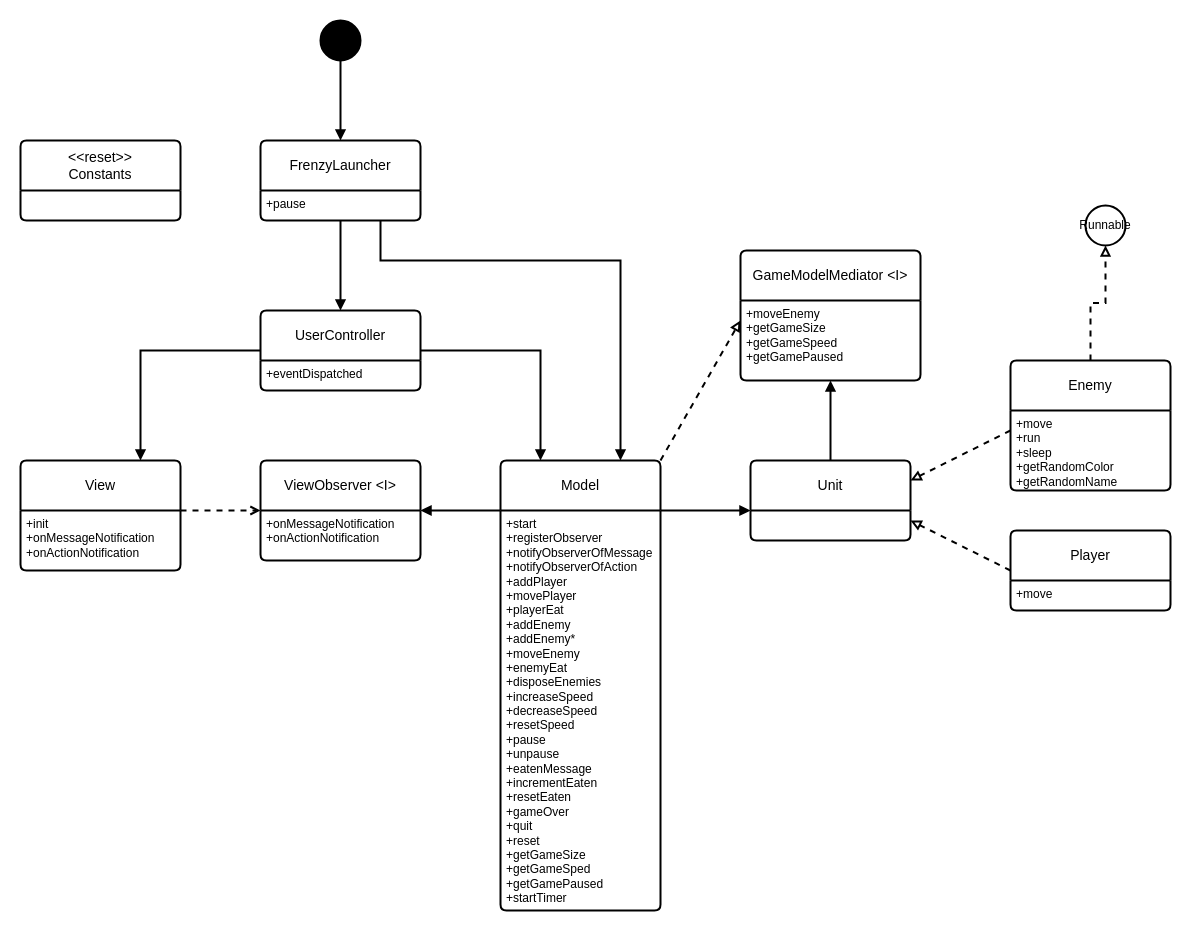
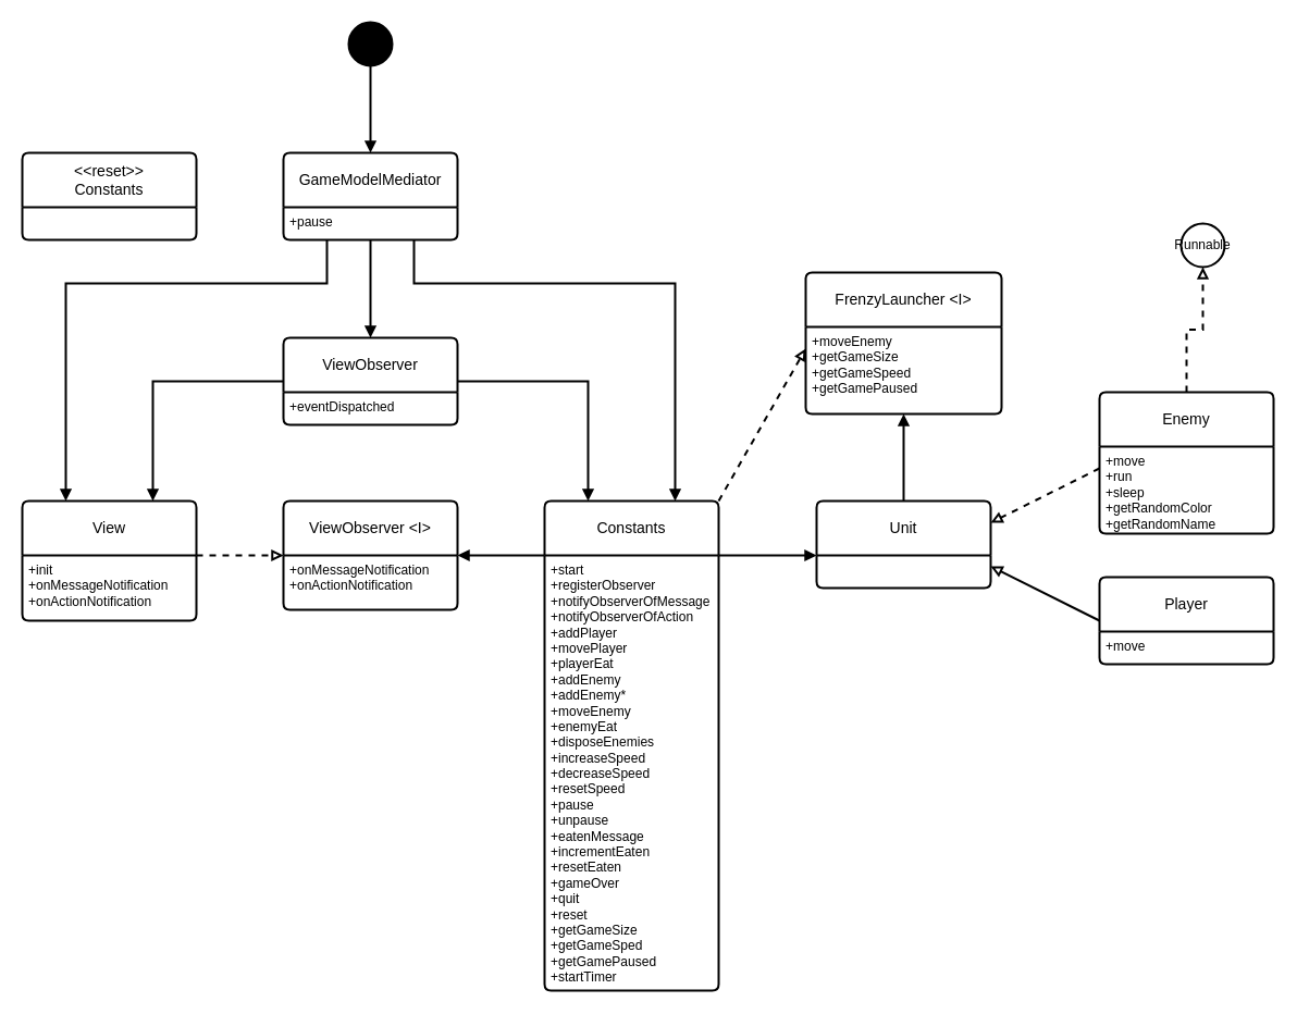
  <mxCell id="0" />
  <mxCell id="1" parent="0" />
  <mxCell id="2" style="edgeStyle=orthogonalEdgeStyle;rounded=0;orthogonalLoop=1;jettySize=auto;html=1;exitX=0.75;exitY=0;exitDx=0;exitDy=0;entryX=0;entryY=0.5;entryDx=0;entryDy=0;strokeWidth=2;endArrow=none;endFill=0;startArrow=block;startFill=1;" parent="1" source="3" target="13" edge="1"><mxGeometry relative="1" as="geometry" /></mxCell>
  <mxCell id="3" value="View" style="swimlane;childLayout=stackLayout;horizontal=1;startSize=50;horizontalStack=0;rounded=1;fontSize=14;fontStyle=0;strokeWidth=2;resizeParent=0;resizeLast=1;shadow=0;dashed=0;align=center;arcSize=4;whiteSpace=wrap;html=1;" parent="1" vertex="1"><mxGeometry x="20" y="460" width="160" height="110" as="geometry" /></mxCell>
  <mxCell id="4" value="+init&lt;br&gt;+onMessageNotification&lt;br&gt;+onActionNotification" style="align=left;strokeColor=none;fillColor=none;spacingLeft=4;fontSize=12;verticalAlign=top;resizable=0;rotatable=0;part=1;html=1;" parent="3" vertex="1"><mxGeometry y="50" width="160" height="60" as="geometry" /></mxCell>
  <mxCell id="5" style="edgeStyle=orthogonalEdgeStyle;rounded=0;orthogonalLoop=1;jettySize=auto;html=1;exitX=0.5;exitY=1;exitDx=0;exitDy=0;" parent="3" source="4" target="4" edge="1"><mxGeometry relative="1" as="geometry" /></mxCell>
  <mxCell id="6" value="ViewObserver &amp;lt;I&amp;gt;" style="swimlane;childLayout=stackLayout;horizontal=1;startSize=50;horizontalStack=0;rounded=1;fontSize=14;fontStyle=0;strokeWidth=2;resizeParent=0;resizeLast=1;shadow=0;dashed=0;align=center;arcSize=4;whiteSpace=wrap;html=1;" parent="1" vertex="1"><mxGeometry x="260" y="460" width="160" height="100" as="geometry" /></mxCell>
  <mxCell id="7" value="+onMessageNotification&lt;br&gt;+onActionNotification" style="align=left;strokeColor=none;fillColor=none;spacingLeft=4;fontSize=12;verticalAlign=top;resizable=0;rotatable=0;part=1;html=1;" parent="6" vertex="1"><mxGeometry y="50" width="160" height="50" as="geometry" /></mxCell>
  <mxCell id="8" style="rounded=0;orthogonalLoop=1;jettySize=auto;html=1;exitX=1;exitY=0;exitDx=0;exitDy=0;strokeWidth=2;endArrow=block;endFill=1;startArrow=none;startFill=0;" parent="1" source="12" edge="1"><mxGeometry relative="1" as="geometry"><mxPoint x="750" y="510" as="targetPoint" /></mxGeometry></mxCell>
  <mxCell id="9" style="rounded=0;orthogonalLoop=1;jettySize=auto;html=1;exitX=1;exitY=0;exitDx=0;exitDy=0;entryX=0;entryY=0.25;entryDx=0;entryDy=0;endArrow=block;endFill=0;strokeWidth=2;dashed=1;" parent="1" source="11" target="32" edge="1"><mxGeometry relative="1" as="geometry" /></mxCell>
  <mxCell id="10" style="edgeStyle=orthogonalEdgeStyle;rounded=0;orthogonalLoop=1;jettySize=auto;html=1;exitX=0.25;exitY=0;exitDx=0;exitDy=0;entryX=1;entryY=0.5;entryDx=0;entryDy=0;endArrow=none;endFill=0;strokeWidth=2;startArrow=block;startFill=1;" parent="1" source="11" target="13" edge="1"><mxGeometry relative="1" as="geometry"><mxPoint x="440" y="340" as="targetPoint" /><Array as="points"><mxPoint x="540" y="350" /></Array></mxGeometry></mxCell>
- <mxCell id="11" value="Model" style="swimlane;childLayout=stackLayout;horizontal=1;startSize=50;horizontalStack=0;rounded=1;fontSize=14;fontStyle=0;strokeWidth=2;resizeParent=0;resizeLast=1;shadow=0;dashed=0;align=center;arcSize=4;whiteSpace=wrap;html=1;" parent="1" vertex="1"><mxGeometry x="500" y="460" width="160" height="450" as="geometry" /></mxCell>
+ <mxCell id="11" value="Constants" style="swimlane;childLayout=stackLayout;horizontal=1;startSize=50;horizontalStack=0;rounded=1;fontSize=14;fontStyle=0;strokeWidth=2;resizeParent=0;resizeLast=1;shadow=0;dashed=0;align=center;arcSize=4;whiteSpace=wrap;html=1;" parent="1" vertex="1"><mxGeometry x="500" y="460" width="160" height="450" as="geometry" /></mxCell>
  <mxCell id="12" value="+start&lt;br&gt;+registerObserver&lt;br&gt;+notifyObserverOfMessage&lt;br&gt;+notifyObserverOfAction&lt;br&gt;+addPlayer&lt;br&gt;+movePlayer&lt;br&gt;+playerEat&lt;br&gt;+addEnemy&lt;br&gt;+addEnemy*&lt;br&gt;+moveEnemy&lt;br&gt;+enemyEat&lt;br&gt;+disposeEnemies&lt;br&gt;+increaseSpeed&lt;br&gt;+decreaseSpeed&lt;br&gt;+resetSpeed&lt;br&gt;+pause&lt;br&gt;+unpause&lt;br&gt;+eatenMessage&lt;br&gt;+incrementEaten&lt;br&gt;+resetEaten&lt;br&gt;+gameOver&lt;br&gt;+quit&lt;br&gt;+reset&lt;br&gt;+getGameSize&lt;br&gt;+getGameSped&lt;br&gt;+getGamePaused&lt;br&gt;+startTimer" style="align=left;strokeColor=none;fillColor=none;spacingLeft=4;fontSize=12;verticalAlign=top;resizable=0;rotatable=0;part=1;html=1;" parent="11" vertex="1"><mxGeometry y="50" width="160" height="400" as="geometry" /></mxCell>
- <mxCell id="13" value="UserController" style="swimlane;childLayout=stackLayout;horizontal=1;startSize=50;horizontalStack=0;rounded=1;fontSize=14;fontStyle=0;strokeWidth=2;resizeParent=0;resizeLast=1;shadow=0;dashed=0;align=center;arcSize=4;whiteSpace=wrap;html=1;" parent="1" vertex="1"><mxGeometry x="260" y="310" width="160" height="80" as="geometry" /></mxCell>
+ <mxCell id="13" value="ViewObserver" style="swimlane;childLayout=stackLayout;horizontal=1;startSize=50;horizontalStack=0;rounded=1;fontSize=14;fontStyle=0;strokeWidth=2;resizeParent=0;resizeLast=1;shadow=0;dashed=0;align=center;arcSize=4;whiteSpace=wrap;html=1;" parent="1" vertex="1"><mxGeometry x="260" y="310" width="160" height="80" as="geometry" /></mxCell>
  <mxCell id="14" value="+eventDispatched" style="align=left;strokeColor=none;fillColor=none;spacingLeft=4;fontSize=12;verticalAlign=top;resizable=0;rotatable=0;part=1;html=1;" parent="13" vertex="1"><mxGeometry y="50" width="160" height="30" as="geometry" /></mxCell>
  <mxCell id="15" style="edgeStyle=orthogonalEdgeStyle;rounded=0;orthogonalLoop=1;jettySize=auto;html=1;entryX=0.5;entryY=1;entryDx=0;entryDy=0;strokeWidth=2;endArrow=block;endFill=1;" parent="1" source="16" target="32" edge="1"><mxGeometry relative="1" as="geometry" /></mxCell>
  <mxCell id="16" value="Unit" style="swimlane;childLayout=stackLayout;horizontal=1;startSize=50;horizontalStack=0;rounded=1;fontSize=14;fontStyle=0;strokeWidth=2;resizeParent=0;resizeLast=1;shadow=0;dashed=0;align=center;arcSize=4;whiteSpace=wrap;html=1;" parent="1" vertex="1"><mxGeometry x="750" y="460" width="160" height="80" as="geometry" /></mxCell>
- <mxCell id="17" style="rounded=0;orthogonalLoop=1;jettySize=auto;html=1;entryX=1;entryY=0.75;entryDx=0;entryDy=0;strokeWidth=2;endArrow=block;endFill=0;exitX=0;exitY=0.5;exitDx=0;exitDy=0;dashed=1;" parent="1" source="18" target="16" edge="1"><mxGeometry relative="1" as="geometry"><mxPoint x="874" y="410" as="targetPoint" /></mxGeometry></mxCell>
+ <mxCell id="17" style="rounded=0;orthogonalLoop=1;jettySize=auto;html=1;entryX=1;entryY=0.75;entryDx=0;entryDy=0;strokeWidth=2;endArrow=block;endFill=0;exitX=0;exitY=0.5;exitDx=0;exitDy=0;" parent="1" source="18" target="16" edge="1"><mxGeometry relative="1" as="geometry"><mxPoint x="874" y="410" as="targetPoint" /></mxGeometry></mxCell>
  <mxCell id="18" value="Player" style="swimlane;childLayout=stackLayout;horizontal=1;startSize=50;horizontalStack=0;rounded=1;fontSize=14;fontStyle=0;strokeWidth=2;resizeParent=0;resizeLast=1;shadow=0;dashed=0;align=center;arcSize=4;whiteSpace=wrap;html=1;" parent="1" vertex="1"><mxGeometry x="1010" y="530" width="160" height="80" as="geometry" /></mxCell>
  <mxCell id="19" value="+move" style="align=left;strokeColor=none;fillColor=none;spacingLeft=4;fontSize=12;verticalAlign=top;resizable=0;rotatable=0;part=1;html=1;" parent="18" vertex="1"><mxGeometry y="50" width="160" height="30" as="geometry" /></mxCell>
  <mxCell id="20" style="rounded=0;orthogonalLoop=1;jettySize=auto;html=1;entryX=1;entryY=0.25;entryDx=0;entryDy=0;endArrow=block;endFill=0;strokeWidth=2;exitX=0;exitY=0.25;exitDx=0;exitDy=0;dashed=1;" parent="1" source="23" target="16" edge="1"><mxGeometry relative="1" as="geometry"><mxPoint x="870" y="410" as="targetPoint" /></mxGeometry></mxCell>
  <mxCell id="21" style="edgeStyle=orthogonalEdgeStyle;rounded=0;orthogonalLoop=1;jettySize=auto;html=1;entryX=0.5;entryY=1;entryDx=0;entryDy=0;entryPerimeter=0;endArrow=block;endFill=0;strokeWidth=2;dashed=1;exitX=0.5;exitY=0;exitDx=0;exitDy=0;" parent="1" source="22" target="26" edge="1"><mxGeometry relative="1" as="geometry" /></mxCell>
  <mxCell id="22" value="Enemy" style="swimlane;childLayout=stackLayout;horizontal=1;startSize=50;horizontalStack=0;rounded=1;fontSize=14;fontStyle=0;strokeWidth=2;resizeParent=0;resizeLast=1;shadow=0;dashed=0;align=center;arcSize=4;whiteSpace=wrap;html=1;" parent="1" vertex="1"><mxGeometry x="1010" y="360" width="160" height="130" as="geometry" /></mxCell>
  <mxCell id="23" value="+move&lt;br&gt;+run&lt;br&gt;+sleep&lt;br&gt;+getRandomColor&lt;br&gt;+getRandomName" style="align=left;strokeColor=none;fillColor=none;spacingLeft=4;fontSize=12;verticalAlign=top;resizable=0;rotatable=0;part=1;html=1;" parent="22" vertex="1"><mxGeometry y="50" width="160" height="80" as="geometry" /></mxCell>
- <mxCell id="24" value="FrenzyLauncher" style="swimlane;childLayout=stackLayout;horizontal=1;startSize=50;horizontalStack=0;rounded=1;fontSize=14;fontStyle=0;strokeWidth=2;resizeParent=0;resizeLast=1;shadow=0;dashed=0;align=center;arcSize=4;whiteSpace=wrap;html=1;" parent="1" vertex="1"><mxGeometry x="260" y="140" width="160" height="80" as="geometry" /></mxCell>
+ <mxCell id="24" value="GameModelMediator" style="swimlane;childLayout=stackLayout;horizontal=1;startSize=50;horizontalStack=0;rounded=1;fontSize=14;fontStyle=0;strokeWidth=2;resizeParent=0;resizeLast=1;shadow=0;dashed=0;align=center;arcSize=4;whiteSpace=wrap;html=1;" parent="1" vertex="1"><mxGeometry x="260" y="140" width="160" height="80" as="geometry" /></mxCell>
  <mxCell id="25" value="+pause" style="align=left;strokeColor=none;fillColor=none;spacingLeft=4;fontSize=12;verticalAlign=top;resizable=0;rotatable=0;part=1;html=1;" parent="24" vertex="1"><mxGeometry y="50" width="160" height="30" as="geometry" /></mxCell>
  <mxCell id="26" value="Runnable" style="strokeWidth=2;html=1;shape=mxgraph.flowchart.start_2;whiteSpace=wrap;" parent="1" vertex="1"><mxGeometry x="1085" y="205" width="40" height="40" as="geometry" /></mxCell>
  <mxCell id="27" value="&amp;lt;&amp;lt;reset&amp;gt;&amp;gt;&lt;br&gt;Constants" style="swimlane;childLayout=stackLayout;horizontal=1;startSize=50;horizontalStack=0;rounded=1;fontSize=14;fontStyle=0;strokeWidth=2;resizeParent=0;resizeLast=1;shadow=0;dashed=0;align=center;arcSize=4;whiteSpace=wrap;html=1;" parent="1" vertex="1"><mxGeometry x="20" y="140" width="160" height="80" as="geometry" /></mxCell>
  <mxCell id="28" style="edgeStyle=orthogonalEdgeStyle;rounded=0;orthogonalLoop=1;jettySize=auto;html=1;exitX=0.5;exitY=1;exitDx=0;exitDy=0;" parent="27" edge="1"><mxGeometry relative="1" as="geometry"><mxPoint x="80" y="80" as="sourcePoint" /><mxPoint x="80" y="80" as="targetPoint" /></mxGeometry></mxCell>
  <mxCell id="29" style="edgeStyle=orthogonalEdgeStyle;rounded=0;orthogonalLoop=1;jettySize=auto;html=1;exitX=0.5;exitY=1;exitDx=0;exitDy=0;exitPerimeter=0;entryX=0.5;entryY=0;entryDx=0;entryDy=0;strokeWidth=2;endArrow=block;endFill=1;" parent="1" source="30" target="24" edge="1"><mxGeometry relative="1" as="geometry" /></mxCell>
  <mxCell id="30" value="" style="strokeWidth=2;html=1;shape=mxgraph.flowchart.start_2;whiteSpace=wrap;gradientColor=none;fillColor=#000000;" parent="1" vertex="1"><mxGeometry x="320" y="20" width="40" height="40" as="geometry" /></mxCell>
- <mxCell id="31" value="GameModelMediator &amp;lt;I&amp;gt;" style="swimlane;childLayout=stackLayout;horizontal=1;startSize=50;horizontalStack=0;rounded=1;fontSize=14;fontStyle=0;strokeWidth=2;resizeParent=0;resizeLast=1;shadow=0;dashed=0;align=center;arcSize=4;whiteSpace=wrap;html=1;" parent="1" vertex="1"><mxGeometry x="740" y="250" width="180" height="130" as="geometry" /></mxCell>
+ <mxCell id="31" value="FrenzyLauncher &amp;lt;I&amp;gt;" style="swimlane;childLayout=stackLayout;horizontal=1;startSize=50;horizontalStack=0;rounded=1;fontSize=14;fontStyle=0;strokeWidth=2;resizeParent=0;resizeLast=1;shadow=0;dashed=0;align=center;arcSize=4;whiteSpace=wrap;html=1;" parent="1" vertex="1"><mxGeometry x="740" y="250" width="180" height="130" as="geometry" /></mxCell>
  <mxCell id="32" value="+moveEnemy&lt;br&gt;+getGameSize&lt;br&gt;+getGameSpeed&lt;br&gt;+getGamePaused" style="align=left;strokeColor=none;fillColor=none;spacingLeft=4;fontSize=12;verticalAlign=top;resizable=0;rotatable=0;part=1;html=1;" parent="31" vertex="1"><mxGeometry y="50" width="180" height="80" as="geometry" /></mxCell>
  <mxCell id="33" style="edgeStyle=orthogonalEdgeStyle;rounded=0;orthogonalLoop=1;jettySize=auto;html=1;entryX=0.75;entryY=0;entryDx=0;entryDy=0;strokeWidth=2;endArrow=block;endFill=1;exitX=0.75;exitY=1;exitDx=0;exitDy=0;" parent="1" source="25" target="11" edge="1"><mxGeometry relative="1" as="geometry"><Array as="points"><mxPoint x="380" y="260" /><mxPoint x="620" y="260" /></Array></mxGeometry></mxCell>
  <mxCell id="34" style="edgeStyle=orthogonalEdgeStyle;rounded=0;orthogonalLoop=1;jettySize=auto;html=1;entryX=0.5;entryY=0;entryDx=0;entryDy=0;strokeWidth=2;endArrow=block;endFill=1;" parent="1" source="25" target="13" edge="1"><mxGeometry relative="1" as="geometry" /></mxCell>
+ <mxCell id="35" style="edgeStyle=orthogonalEdgeStyle;rounded=0;orthogonalLoop=1;jettySize=auto;html=1;exitX=0.25;exitY=1;exitDx=0;exitDy=0;entryX=0.25;entryY=0;entryDx=0;entryDy=0;strokeWidth=2;endArrow=block;endFill=1;" parent="1" source="25" target="3" edge="1"><mxGeometry relative="1" as="geometry"><Array as="points"><mxPoint x="300" y="260" /><mxPoint x="60" y="260" /></Array></mxGeometry></mxCell>
  <mxCell id="36" style="edgeStyle=orthogonalEdgeStyle;rounded=0;orthogonalLoop=1;jettySize=auto;html=1;exitX=0;exitY=0;exitDx=0;exitDy=0;entryX=1;entryY=0;entryDx=0;entryDy=0;strokeWidth=2;endArrow=block;endFill=1;" parent="1" source="12" target="7" edge="1"><mxGeometry relative="1" as="geometry"><Array as="points"><mxPoint x="460" y="510" /><mxPoint x="460" y="510" /></Array></mxGeometry></mxCell>
- <mxCell id="37" style="edgeStyle=orthogonalEdgeStyle;rounded=0;orthogonalLoop=1;jettySize=auto;html=1;exitX=1;exitY=0;exitDx=0;exitDy=0;entryX=0;entryY=0;entryDx=0;entryDy=0;strokeWidth=2;dashed=1;endArrow=open;endFill=0;" parent="1" source="4" target="7" edge="1"><mxGeometry relative="1" as="geometry"><Array as="points"><mxPoint x="200" y="510" /><mxPoint x="200" y="510" /></Array></mxGeometry></mxCell>
+ <mxCell id="37" style="edgeStyle=orthogonalEdgeStyle;rounded=0;orthogonalLoop=1;jettySize=auto;html=1;exitX=1;exitY=0;exitDx=0;exitDy=0;entryX=0;entryY=0;entryDx=0;entryDy=0;strokeWidth=2;dashed=1;endArrow=block;endFill=0;" parent="1" source="4" target="7" edge="1"><mxGeometry relative="1" as="geometry"><Array as="points"><mxPoint x="200" y="510" /><mxPoint x="200" y="510" /></Array></mxGeometry></mxCell>
